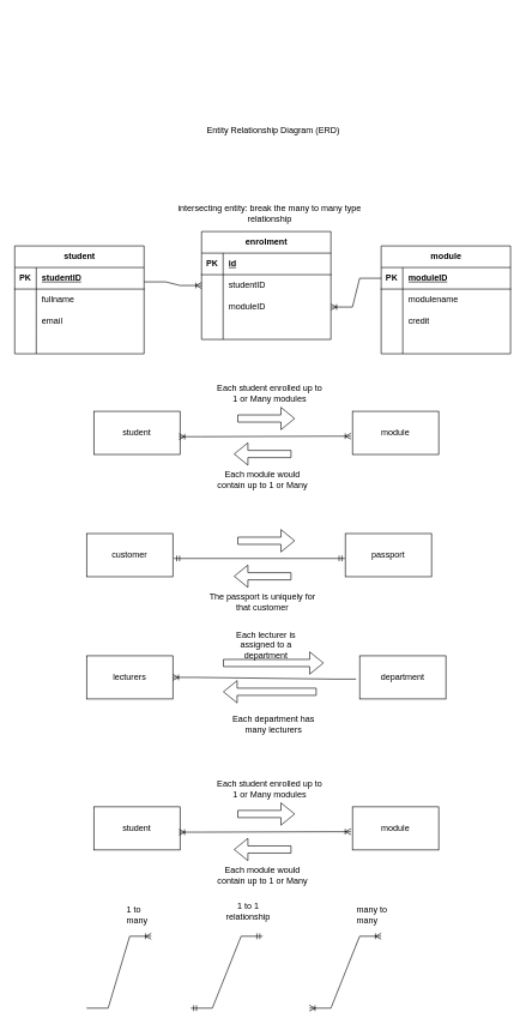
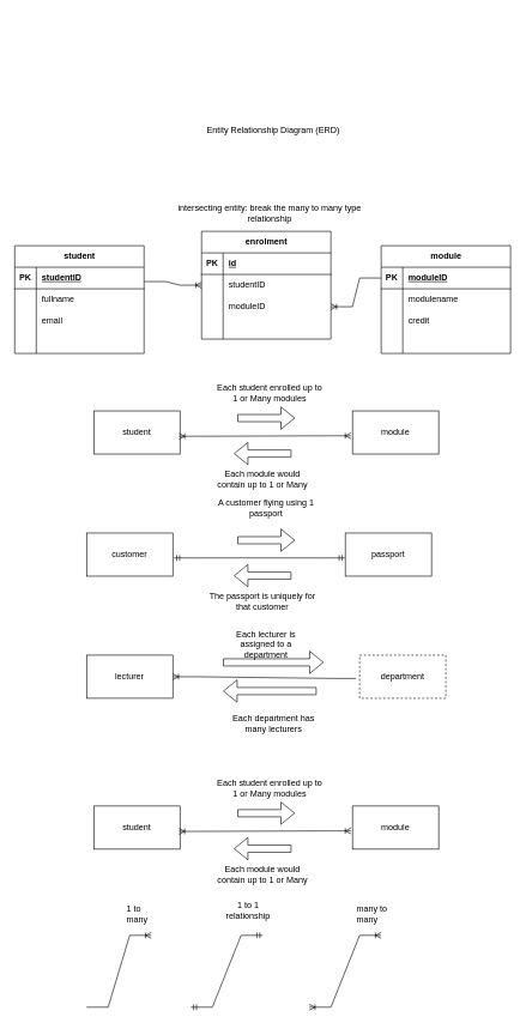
  <mxCell id="0" />
  <mxCell id="1" parent="0" />
  <mxCell id="2" value="student" style="rounded=0;whiteSpace=wrap;html=1;" parent="1" vertex="1"><mxGeometry x="130" y="1121" width="120" height="60" as="geometry" /></mxCell>
  <mxCell id="3" value="module" style="rounded=0;whiteSpace=wrap;html=1;" parent="1" vertex="1"><mxGeometry x="490" y="1121" width="120" height="60" as="geometry" /></mxCell>
  <mxCell id="4" value="" style="edgeStyle=entityRelationEdgeStyle;fontSize=12;html=1;endArrow=ERmandOne;startArrow=ERmandOne;rounded=0;" parent="1" edge="1"><mxGeometry width="100" height="100" relative="1" as="geometry"><mxPoint x="265" y="1401" as="sourcePoint" /><mxPoint x="365" y="1301" as="targetPoint" /></mxGeometry></mxCell>
  <mxCell id="5" value="1 to 1 relationship" style="text;html=1;strokeColor=none;fillColor=none;align=center;verticalAlign=middle;whiteSpace=wrap;rounded=0;" parent="1" vertex="1"><mxGeometry x="315" y="1251" width="60" height="30" as="geometry" /></mxCell>
  <mxCell id="6" value="" style="edgeStyle=entityRelationEdgeStyle;fontSize=12;html=1;endArrow=ERoneToMany;rounded=0;" parent="1" edge="1"><mxGeometry width="100" height="100" relative="1" as="geometry"><mxPoint x="120" y="1401" as="sourcePoint" /><mxPoint x="210" y="1301" as="targetPoint" /><Array as="points"><mxPoint x="200" y="1301" /></Array></mxGeometry></mxCell>
  <mxCell id="7" value="1 to many" style="text;strokeColor=none;fillColor=none;spacingLeft=4;spacingRight=4;overflow=hidden;rotatable=0;points=[[0,0.5],[1,0.5]];portConstraint=eastwest;fontSize=12;whiteSpace=wrap;html=1;" parent="1" vertex="1"><mxGeometry x="170" y="1251" width="60" height="40" as="geometry" /></mxCell>
  <mxCell id="8" value="many to many" style="text;strokeColor=none;fillColor=none;spacingLeft=4;spacingRight=4;overflow=hidden;rotatable=0;points=[[0,0.5],[1,0.5]];portConstraint=eastwest;fontSize=12;whiteSpace=wrap;html=1;" parent="1" vertex="1"><mxGeometry x="490" y="1251" width="60" height="40" as="geometry" /></mxCell>
  <mxCell id="9" value="" style="shape=flexArrow;endArrow=classic;html=1;rounded=0;" parent="1" edge="1"><mxGeometry width="50" height="50" relative="1" as="geometry"><mxPoint x="330" y="1131" as="sourcePoint" /><mxPoint x="410" y="1131" as="targetPoint" /></mxGeometry></mxCell>
  <mxCell id="10" value="Each student enrolled up to 1 or Many modules" style="text;html=1;strokeColor=none;fillColor=none;align=center;verticalAlign=middle;whiteSpace=wrap;rounded=0;" parent="1" vertex="1"><mxGeometry x="300" y="1081" width="150" height="30" as="geometry" /></mxCell>
  <mxCell id="11" value="Each module would contain up to 1 or Many" style="text;html=1;strokeColor=none;fillColor=none;align=center;verticalAlign=middle;whiteSpace=wrap;rounded=0;" parent="1" vertex="1"><mxGeometry x="300" y="1201" width="130" height="30" as="geometry" /></mxCell>
  <mxCell id="12" value="" style="shape=flexArrow;endArrow=classic;html=1;rounded=0;" parent="1" edge="1"><mxGeometry width="50" height="50" relative="1" as="geometry"><mxPoint x="405" y="1180.35" as="sourcePoint" /><mxPoint x="325" y="1180.35" as="targetPoint" /></mxGeometry></mxCell>
  <mxCell id="13" value="" style="edgeStyle=entityRelationEdgeStyle;fontSize=12;html=1;endArrow=ERoneToMany;startArrow=ERoneToMany;rounded=0;entryX=-0.017;entryY=0.577;entryDx=0;entryDy=0;entryPerimeter=0;exitX=0.988;exitY=0.588;exitDx=0;exitDy=0;exitPerimeter=0;" parent="1" source="2" target="3" edge="1"><mxGeometry width="100" height="100" relative="1" as="geometry"><mxPoint x="250" y="1161" as="sourcePoint" /><mxPoint x="350" y="1061" as="targetPoint" /></mxGeometry></mxCell>
  <mxCell id="14" value="" style="edgeStyle=entityRelationEdgeStyle;fontSize=12;html=1;endArrow=ERoneToMany;startArrow=ERoneToMany;rounded=0;" parent="1" edge="1"><mxGeometry width="100" height="100" relative="1" as="geometry"><mxPoint x="430" y="1401" as="sourcePoint" /><mxPoint x="530" y="1301" as="targetPoint" /></mxGeometry></mxCell>
- <mxCell id="15" value="lecturers" style="rounded=0;whiteSpace=wrap;html=1;" parent="1" vertex="1"><mxGeometry x="120" y="911" width="120" height="60" as="geometry" /></mxCell>
- <mxCell id="16" value="department" style="rounded=0;whiteSpace=wrap;html=1;" parent="1" vertex="1"><mxGeometry x="500" y="911" width="120" height="60" as="geometry" /></mxCell>
+ <mxCell id="15" value="lecturer" style="rounded=0;whiteSpace=wrap;html=1;" parent="1" vertex="1"><mxGeometry x="120" y="911" width="120" height="60" as="geometry" /></mxCell>
+ <mxCell id="16" value="department" style="rounded=0;whiteSpace=wrap;html=1;dashed=1;" parent="1" vertex="1"><mxGeometry x="500" y="911" width="120" height="60" as="geometry" /></mxCell>
  <mxCell id="17" value="Each lecturer is assigned to a department" style="text;html=1;strokeColor=none;fillColor=none;align=center;verticalAlign=middle;whiteSpace=wrap;rounded=0;" parent="1" vertex="1"><mxGeometry x="305" y="881" width="130" height="30" as="geometry" /></mxCell>
  <mxCell id="18" value="" style="shape=flexArrow;endArrow=classic;html=1;rounded=0;" parent="1" edge="1"><mxGeometry width="50" height="50" relative="1" as="geometry"><mxPoint x="310" y="921" as="sourcePoint" /><mxPoint x="450" y="921" as="targetPoint" /></mxGeometry></mxCell>
  <mxCell id="19" value="" style="shape=flexArrow;endArrow=classic;html=1;rounded=0;" parent="1" edge="1"><mxGeometry width="50" height="50" relative="1" as="geometry"><mxPoint x="440" y="961" as="sourcePoint" /><mxPoint x="310" y="961" as="targetPoint" /></mxGeometry></mxCell>
  <mxCell id="20" value="Each department has many lecturers" style="text;html=1;strokeColor=none;fillColor=none;align=center;verticalAlign=middle;whiteSpace=wrap;rounded=0;" parent="1" vertex="1"><mxGeometry x="317.5" y="991" width="125" height="30" as="geometry" /></mxCell>
  <mxCell id="21" value="" style="edgeStyle=entityRelationEdgeStyle;fontSize=12;html=1;endArrow=ERoneToMany;rounded=0;exitX=-0.042;exitY=0.54;exitDx=0;exitDy=0;exitPerimeter=0;entryX=1;entryY=0.5;entryDx=0;entryDy=0;" parent="1" source="16" target="15" edge="1"><mxGeometry width="100" height="100" relative="1" as="geometry"><mxPoint x="290" y="931" as="sourcePoint" /><mxPoint x="380" y="831" as="targetPoint" /><Array as="points"><mxPoint x="370" y="831" /></Array></mxGeometry></mxCell>
  <mxCell id="22" value="customer" style="rounded=0;whiteSpace=wrap;html=1;" parent="1" vertex="1"><mxGeometry x="120" y="741" width="120" height="60" as="geometry" /></mxCell>
  <mxCell id="23" value="passport" style="rounded=0;whiteSpace=wrap;html=1;" parent="1" vertex="1"><mxGeometry x="480" y="741" width="120" height="60" as="geometry" /></mxCell>
+ <mxCell id="24" value="A customer flying using 1 passport" style="text;html=1;strokeColor=none;fillColor=none;align=center;verticalAlign=middle;whiteSpace=wrap;rounded=0;" parent="1" vertex="1"><mxGeometry x="290" y="691" width="160" height="30" as="geometry" /></mxCell>
  <mxCell id="25" value="" style="shape=flexArrow;endArrow=classic;html=1;rounded=0;" parent="1" edge="1"><mxGeometry width="50" height="50" relative="1" as="geometry"><mxPoint x="330" y="751" as="sourcePoint" /><mxPoint x="410" y="751" as="targetPoint" /></mxGeometry></mxCell>
  <mxCell id="26" value="" style="shape=flexArrow;endArrow=classic;html=1;rounded=0;" parent="1" edge="1"><mxGeometry width="50" height="50" relative="1" as="geometry"><mxPoint x="405" y="800.35" as="sourcePoint" /><mxPoint x="325" y="800.35" as="targetPoint" /></mxGeometry></mxCell>
  <mxCell id="27" value="The passport is uniquely for that customer" style="text;html=1;strokeColor=none;fillColor=none;align=center;verticalAlign=middle;whiteSpace=wrap;rounded=0;" parent="1" vertex="1"><mxGeometry x="285" y="821" width="160" height="30" as="geometry" /></mxCell>
  <mxCell id="28" value="" style="edgeStyle=entityRelationEdgeStyle;fontSize=12;html=1;endArrow=ERmandOne;startArrow=ERmandOne;rounded=0;exitX=1.012;exitY=0.577;exitDx=0;exitDy=0;exitPerimeter=0;entryX=-0.004;entryY=0.577;entryDx=0;entryDy=0;entryPerimeter=0;" parent="1" source="22" target="23" edge="1"><mxGeometry width="100" height="100" relative="1" as="geometry"><mxPoint x="500" y="731" as="sourcePoint" /><mxPoint x="600" y="631" as="targetPoint" /></mxGeometry></mxCell>
  <mxCell id="29" value="student" style="rounded=0;whiteSpace=wrap;html=1;" parent="1" vertex="1"><mxGeometry x="130" y="571" width="120" height="60" as="geometry" /></mxCell>
  <mxCell id="30" value="module" style="rounded=0;whiteSpace=wrap;html=1;" parent="1" vertex="1"><mxGeometry x="490" y="571" width="120" height="60" as="geometry" /></mxCell>
  <mxCell id="31" value="" style="shape=flexArrow;endArrow=classic;html=1;rounded=0;" parent="1" edge="1"><mxGeometry width="50" height="50" relative="1" as="geometry"><mxPoint x="330" y="581" as="sourcePoint" /><mxPoint x="410" y="581" as="targetPoint" /></mxGeometry></mxCell>
  <mxCell id="32" value="Each student enrolled up to 1 or Many modules" style="text;html=1;strokeColor=none;fillColor=none;align=center;verticalAlign=middle;whiteSpace=wrap;rounded=0;" parent="1" vertex="1"><mxGeometry x="300" y="531" width="150" height="30" as="geometry" /></mxCell>
  <mxCell id="33" value="Each module would contain up to 1 or Many" style="text;html=1;strokeColor=none;fillColor=none;align=center;verticalAlign=middle;whiteSpace=wrap;rounded=0;" parent="1" vertex="1"><mxGeometry x="300" y="651" width="130" height="30" as="geometry" /></mxCell>
  <mxCell id="34" value="" style="shape=flexArrow;endArrow=classic;html=1;rounded=0;" parent="1" edge="1"><mxGeometry width="50" height="50" relative="1" as="geometry"><mxPoint x="405" y="630.35" as="sourcePoint" /><mxPoint x="325" y="630.35" as="targetPoint" /></mxGeometry></mxCell>
  <mxCell id="35" value="" style="edgeStyle=entityRelationEdgeStyle;fontSize=12;html=1;endArrow=ERoneToMany;startArrow=ERoneToMany;rounded=0;entryX=-0.017;entryY=0.577;entryDx=0;entryDy=0;entryPerimeter=0;exitX=0.988;exitY=0.588;exitDx=0;exitDy=0;exitPerimeter=0;" parent="1" source="29" target="30" edge="1"><mxGeometry width="100" height="100" relative="1" as="geometry"><mxPoint x="250" y="611" as="sourcePoint" /><mxPoint x="350" y="511" as="targetPoint" /></mxGeometry></mxCell>
  <mxCell id="36" value="student" style="shape=table;startSize=30;container=1;collapsible=1;childLayout=tableLayout;fixedRows=1;rowLines=0;fontStyle=1;align=center;resizeLast=1;html=1;" parent="1" vertex="1"><mxGeometry x="20" y="341" width="180" height="150" as="geometry" /></mxCell>
  <mxCell id="37" value="" style="shape=tableRow;horizontal=0;startSize=0;swimlaneHead=0;swimlaneBody=0;fillColor=none;collapsible=0;dropTarget=0;points=[[0,0.5],[1,0.5]];portConstraint=eastwest;top=0;left=0;right=0;bottom=1;" parent="36" vertex="1"><mxGeometry y="30" width="180" height="30" as="geometry" /></mxCell>
  <mxCell id="38" value="PK" style="shape=partialRectangle;connectable=0;fillColor=none;top=0;left=0;bottom=0;right=0;fontStyle=1;overflow=hidden;whiteSpace=wrap;html=1;" parent="37" vertex="1"><mxGeometry width="30" height="30" as="geometry"><mxRectangle width="30" height="30" as="alternateBounds" /></mxGeometry></mxCell>
  <mxCell id="39" value="studentID" style="shape=partialRectangle;connectable=0;fillColor=none;top=0;left=0;bottom=0;right=0;align=left;spacingLeft=6;fontStyle=5;overflow=hidden;whiteSpace=wrap;html=1;" parent="37" vertex="1"><mxGeometry x="30" width="150" height="30" as="geometry"><mxRectangle width="150" height="30" as="alternateBounds" /></mxGeometry></mxCell>
  <mxCell id="40" value="" style="shape=tableRow;horizontal=0;startSize=0;swimlaneHead=0;swimlaneBody=0;fillColor=none;collapsible=0;dropTarget=0;points=[[0,0.5],[1,0.5]];portConstraint=eastwest;top=0;left=0;right=0;bottom=0;" parent="36" vertex="1"><mxGeometry y="60" width="180" height="30" as="geometry" /></mxCell>
  <mxCell id="41" value="" style="shape=partialRectangle;connectable=0;fillColor=none;top=0;left=0;bottom=0;right=0;editable=1;overflow=hidden;whiteSpace=wrap;html=1;" parent="40" vertex="1"><mxGeometry width="30" height="30" as="geometry"><mxRectangle width="30" height="30" as="alternateBounds" /></mxGeometry></mxCell>
  <mxCell id="42" value="fullname" style="shape=partialRectangle;connectable=0;fillColor=none;top=0;left=0;bottom=0;right=0;align=left;spacingLeft=6;overflow=hidden;whiteSpace=wrap;html=1;" parent="40" vertex="1"><mxGeometry x="30" width="150" height="30" as="geometry"><mxRectangle width="150" height="30" as="alternateBounds" /></mxGeometry></mxCell>
  <mxCell id="43" value="" style="shape=tableRow;horizontal=0;startSize=0;swimlaneHead=0;swimlaneBody=0;fillColor=none;collapsible=0;dropTarget=0;points=[[0,0.5],[1,0.5]];portConstraint=eastwest;top=0;left=0;right=0;bottom=0;" parent="36" vertex="1"><mxGeometry y="90" width="180" height="30" as="geometry" /></mxCell>
  <mxCell id="44" value="" style="shape=partialRectangle;connectable=0;fillColor=none;top=0;left=0;bottom=0;right=0;editable=1;overflow=hidden;whiteSpace=wrap;html=1;" parent="43" vertex="1"><mxGeometry width="30" height="30" as="geometry"><mxRectangle width="30" height="30" as="alternateBounds" /></mxGeometry></mxCell>
  <mxCell id="45" value="email" style="shape=partialRectangle;connectable=0;fillColor=none;top=0;left=0;bottom=0;right=0;align=left;spacingLeft=6;overflow=hidden;whiteSpace=wrap;html=1;" parent="43" vertex="1"><mxGeometry x="30" width="150" height="30" as="geometry"><mxRectangle width="150" height="30" as="alternateBounds" /></mxGeometry></mxCell>
  <mxCell id="46" value="" style="shape=tableRow;horizontal=0;startSize=0;swimlaneHead=0;swimlaneBody=0;fillColor=none;collapsible=0;dropTarget=0;points=[[0,0.5],[1,0.5]];portConstraint=eastwest;top=0;left=0;right=0;bottom=0;" parent="36" vertex="1"><mxGeometry y="120" width="180" height="30" as="geometry" /></mxCell>
  <mxCell id="47" value="" style="shape=partialRectangle;connectable=0;fillColor=none;top=0;left=0;bottom=0;right=0;editable=1;overflow=hidden;whiteSpace=wrap;html=1;" parent="46" vertex="1"><mxGeometry width="30" height="30" as="geometry"><mxRectangle width="30" height="30" as="alternateBounds" /></mxGeometry></mxCell>
  <mxCell id="48" value="" style="shape=partialRectangle;connectable=0;fillColor=none;top=0;left=0;bottom=0;right=0;align=left;spacingLeft=6;overflow=hidden;whiteSpace=wrap;html=1;" parent="46" vertex="1"><mxGeometry x="30" width="150" height="30" as="geometry"><mxRectangle width="150" height="30" as="alternateBounds" /></mxGeometry></mxCell>
  <mxCell id="49" value="module" style="shape=table;startSize=30;container=1;collapsible=1;childLayout=tableLayout;fixedRows=1;rowLines=0;fontStyle=1;align=center;resizeLast=1;html=1;" parent="1" vertex="1"><mxGeometry x="530" y="341" width="180" height="150" as="geometry" /></mxCell>
  <mxCell id="50" value="" style="shape=tableRow;horizontal=0;startSize=0;swimlaneHead=0;swimlaneBody=0;fillColor=none;collapsible=0;dropTarget=0;points=[[0,0.5],[1,0.5]];portConstraint=eastwest;top=0;left=0;right=0;bottom=1;" parent="49" vertex="1"><mxGeometry y="30" width="180" height="30" as="geometry" /></mxCell>
  <mxCell id="51" value="PK" style="shape=partialRectangle;connectable=0;fillColor=none;top=0;left=0;bottom=0;right=0;fontStyle=1;overflow=hidden;whiteSpace=wrap;html=1;" parent="50" vertex="1"><mxGeometry width="30" height="30" as="geometry"><mxRectangle width="30" height="30" as="alternateBounds" /></mxGeometry></mxCell>
  <mxCell id="52" value="moduleID" style="shape=partialRectangle;connectable=0;fillColor=none;top=0;left=0;bottom=0;right=0;align=left;spacingLeft=6;fontStyle=5;overflow=hidden;whiteSpace=wrap;html=1;" parent="50" vertex="1"><mxGeometry x="30" width="150" height="30" as="geometry"><mxRectangle width="150" height="30" as="alternateBounds" /></mxGeometry></mxCell>
  <mxCell id="53" value="" style="shape=tableRow;horizontal=0;startSize=0;swimlaneHead=0;swimlaneBody=0;fillColor=none;collapsible=0;dropTarget=0;points=[[0,0.5],[1,0.5]];portConstraint=eastwest;top=0;left=0;right=0;bottom=0;" parent="49" vertex="1"><mxGeometry y="60" width="180" height="30" as="geometry" /></mxCell>
  <mxCell id="54" value="" style="shape=partialRectangle;connectable=0;fillColor=none;top=0;left=0;bottom=0;right=0;editable=1;overflow=hidden;whiteSpace=wrap;html=1;" parent="53" vertex="1"><mxGeometry width="30" height="30" as="geometry"><mxRectangle width="30" height="30" as="alternateBounds" /></mxGeometry></mxCell>
  <mxCell id="55" value="modulename" style="shape=partialRectangle;connectable=0;fillColor=none;top=0;left=0;bottom=0;right=0;align=left;spacingLeft=6;overflow=hidden;whiteSpace=wrap;html=1;" parent="53" vertex="1"><mxGeometry x="30" width="150" height="30" as="geometry"><mxRectangle width="150" height="30" as="alternateBounds" /></mxGeometry></mxCell>
  <mxCell id="56" value="" style="shape=tableRow;horizontal=0;startSize=0;swimlaneHead=0;swimlaneBody=0;fillColor=none;collapsible=0;dropTarget=0;points=[[0,0.5],[1,0.5]];portConstraint=eastwest;top=0;left=0;right=0;bottom=0;" parent="49" vertex="1"><mxGeometry y="90" width="180" height="30" as="geometry" /></mxCell>
  <mxCell id="57" value="" style="shape=partialRectangle;connectable=0;fillColor=none;top=0;left=0;bottom=0;right=0;editable=1;overflow=hidden;whiteSpace=wrap;html=1;" parent="56" vertex="1"><mxGeometry width="30" height="30" as="geometry"><mxRectangle width="30" height="30" as="alternateBounds" /></mxGeometry></mxCell>
  <mxCell id="58" value="credit" style="shape=partialRectangle;connectable=0;fillColor=none;top=0;left=0;bottom=0;right=0;align=left;spacingLeft=6;overflow=hidden;whiteSpace=wrap;html=1;" parent="56" vertex="1"><mxGeometry x="30" width="150" height="30" as="geometry"><mxRectangle width="150" height="30" as="alternateBounds" /></mxGeometry></mxCell>
  <mxCell id="59" value="" style="shape=tableRow;horizontal=0;startSize=0;swimlaneHead=0;swimlaneBody=0;fillColor=none;collapsible=0;dropTarget=0;points=[[0,0.5],[1,0.5]];portConstraint=eastwest;top=0;left=0;right=0;bottom=0;" parent="49" vertex="1"><mxGeometry y="120" width="180" height="30" as="geometry" /></mxCell>
  <mxCell id="60" value="" style="shape=partialRectangle;connectable=0;fillColor=none;top=0;left=0;bottom=0;right=0;editable=1;overflow=hidden;whiteSpace=wrap;html=1;" parent="59" vertex="1"><mxGeometry width="30" height="30" as="geometry"><mxRectangle width="30" height="30" as="alternateBounds" /></mxGeometry></mxCell>
  <mxCell id="61" value="" style="shape=partialRectangle;connectable=0;fillColor=none;top=0;left=0;bottom=0;right=0;align=left;spacingLeft=6;overflow=hidden;whiteSpace=wrap;html=1;" parent="59" vertex="1"><mxGeometry x="30" width="150" height="30" as="geometry"><mxRectangle width="150" height="30" as="alternateBounds" /></mxGeometry></mxCell>
  <mxCell id="62" value="enrolment" style="shape=table;startSize=30;container=1;collapsible=1;childLayout=tableLayout;fixedRows=1;rowLines=0;fontStyle=1;align=center;resizeLast=1;html=1;" parent="1" vertex="1"><mxGeometry x="280" y="321" width="180" height="150" as="geometry" /></mxCell>
  <mxCell id="63" value="" style="shape=tableRow;horizontal=0;startSize=0;swimlaneHead=0;swimlaneBody=0;fillColor=none;collapsible=0;dropTarget=0;points=[[0,0.5],[1,0.5]];portConstraint=eastwest;top=0;left=0;right=0;bottom=1;" parent="62" vertex="1"><mxGeometry y="30" width="180" height="30" as="geometry" /></mxCell>
  <mxCell id="64" value="PK" style="shape=partialRectangle;connectable=0;fillColor=none;top=0;left=0;bottom=0;right=0;fontStyle=1;overflow=hidden;whiteSpace=wrap;html=1;" parent="63" vertex="1"><mxGeometry width="30" height="30" as="geometry"><mxRectangle width="30" height="30" as="alternateBounds" /></mxGeometry></mxCell>
  <mxCell id="65" value="id" style="shape=partialRectangle;connectable=0;fillColor=none;top=0;left=0;bottom=0;right=0;align=left;spacingLeft=6;fontStyle=5;overflow=hidden;whiteSpace=wrap;html=1;" parent="63" vertex="1"><mxGeometry x="30" width="150" height="30" as="geometry"><mxRectangle width="150" height="30" as="alternateBounds" /></mxGeometry></mxCell>
  <mxCell id="66" value="" style="shape=tableRow;horizontal=0;startSize=0;swimlaneHead=0;swimlaneBody=0;fillColor=none;collapsible=0;dropTarget=0;points=[[0,0.5],[1,0.5]];portConstraint=eastwest;top=0;left=0;right=0;bottom=0;" parent="62" vertex="1"><mxGeometry y="60" width="180" height="30" as="geometry" /></mxCell>
  <mxCell id="67" value="" style="shape=partialRectangle;connectable=0;fillColor=none;top=0;left=0;bottom=0;right=0;editable=1;overflow=hidden;whiteSpace=wrap;html=1;" parent="66" vertex="1"><mxGeometry width="30" height="30" as="geometry"><mxRectangle width="30" height="30" as="alternateBounds" /></mxGeometry></mxCell>
  <mxCell id="68" value="studentID" style="shape=partialRectangle;connectable=0;fillColor=none;top=0;left=0;bottom=0;right=0;align=left;spacingLeft=6;overflow=hidden;whiteSpace=wrap;html=1;" parent="66" vertex="1"><mxGeometry x="30" width="150" height="30" as="geometry"><mxRectangle width="150" height="30" as="alternateBounds" /></mxGeometry></mxCell>
  <mxCell id="69" value="" style="shape=tableRow;horizontal=0;startSize=0;swimlaneHead=0;swimlaneBody=0;fillColor=none;collapsible=0;dropTarget=0;points=[[0,0.5],[1,0.5]];portConstraint=eastwest;top=0;left=0;right=0;bottom=0;" parent="62" vertex="1"><mxGeometry y="90" width="180" height="30" as="geometry" /></mxCell>
  <mxCell id="70" value="" style="shape=partialRectangle;connectable=0;fillColor=none;top=0;left=0;bottom=0;right=0;editable=1;overflow=hidden;whiteSpace=wrap;html=1;" parent="69" vertex="1"><mxGeometry width="30" height="30" as="geometry"><mxRectangle width="30" height="30" as="alternateBounds" /></mxGeometry></mxCell>
  <mxCell id="71" value="moduleID" style="shape=partialRectangle;connectable=0;fillColor=none;top=0;left=0;bottom=0;right=0;align=left;spacingLeft=6;overflow=hidden;whiteSpace=wrap;html=1;" parent="69" vertex="1"><mxGeometry x="30" width="150" height="30" as="geometry"><mxRectangle width="150" height="30" as="alternateBounds" /></mxGeometry></mxCell>
  <mxCell id="72" value="" style="shape=tableRow;horizontal=0;startSize=0;swimlaneHead=0;swimlaneBody=0;fillColor=none;collapsible=0;dropTarget=0;points=[[0,0.5],[1,0.5]];portConstraint=eastwest;top=0;left=0;right=0;bottom=0;" parent="62" vertex="1"><mxGeometry y="120" width="180" height="30" as="geometry" /></mxCell>
  <mxCell id="73" value="" style="shape=partialRectangle;connectable=0;fillColor=none;top=0;left=0;bottom=0;right=0;editable=1;overflow=hidden;whiteSpace=wrap;html=1;" parent="72" vertex="1"><mxGeometry width="30" height="30" as="geometry"><mxRectangle width="30" height="30" as="alternateBounds" /></mxGeometry></mxCell>
  <mxCell id="74" value="" style="shape=partialRectangle;connectable=0;fillColor=none;top=0;left=0;bottom=0;right=0;align=left;spacingLeft=6;overflow=hidden;whiteSpace=wrap;html=1;" parent="72" vertex="1"><mxGeometry x="30" width="150" height="30" as="geometry"><mxRectangle width="150" height="30" as="alternateBounds" /></mxGeometry></mxCell>
  <mxCell id="75" value="" style="edgeStyle=entityRelationEdgeStyle;fontSize=12;html=1;endArrow=ERoneToMany;rounded=0;exitX=1;exitY=0.5;exitDx=0;exitDy=0;entryX=0;entryY=0.5;entryDx=0;entryDy=0;" parent="1" target="66" edge="1"><mxGeometry width="100" height="100" relative="1" as="geometry"><mxPoint x="200" y="391" as="sourcePoint" /><mxPoint x="285" y="291" as="targetPoint" /><Array as="points"><mxPoint x="260" y="106" /></Array></mxGeometry></mxCell>
  <mxCell id="76" value="" style="edgeStyle=entityRelationEdgeStyle;fontSize=12;html=1;endArrow=ERoneToMany;rounded=0;exitX=0;exitY=0.5;exitDx=0;exitDy=0;entryX=1;entryY=0.5;entryDx=0;entryDy=0;" parent="1" source="50" target="69" edge="1"><mxGeometry width="100" height="100" relative="1" as="geometry"><mxPoint x="530" y="181" as="sourcePoint" /><mxPoint x="592.84" y="285.77" as="targetPoint" /><Array as="points"><mxPoint x="652.84" y="20.77" /></Array></mxGeometry></mxCell>
  <mxCell id="77" value="intersecting entity: break the many to many type relationship" style="text;html=1;strokeColor=none;fillColor=none;align=center;verticalAlign=middle;whiteSpace=wrap;rounded=0;" parent="1" vertex="1"><mxGeometry x="245" y="281" width="260" height="30" as="geometry" /></mxCell>
  <mxCell id="78" value="Entity Relationship Diagram (ERD)" style="text;html=1;strokeColor=none;fillColor=none;align=center;verticalAlign=middle;whiteSpace=wrap;rounded=0;" parent="1" vertex="1"><mxGeometry x="285" y="166" width="190" height="30" as="geometry" /></mxCell>
